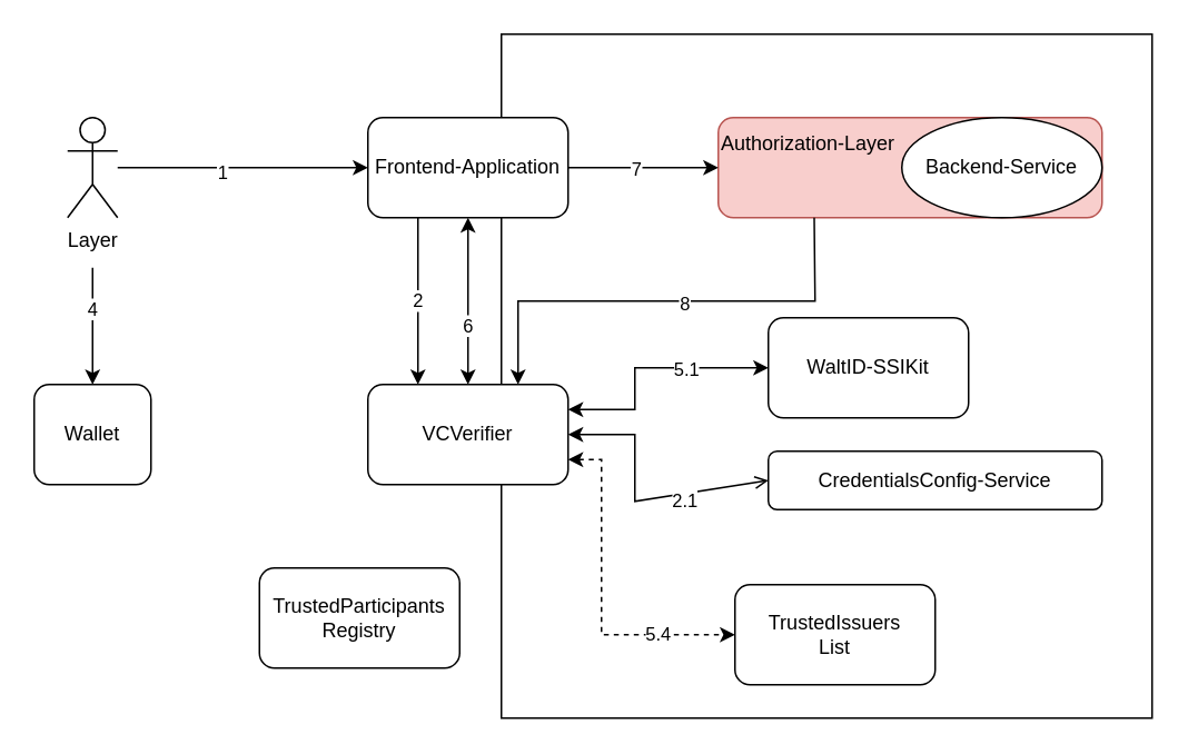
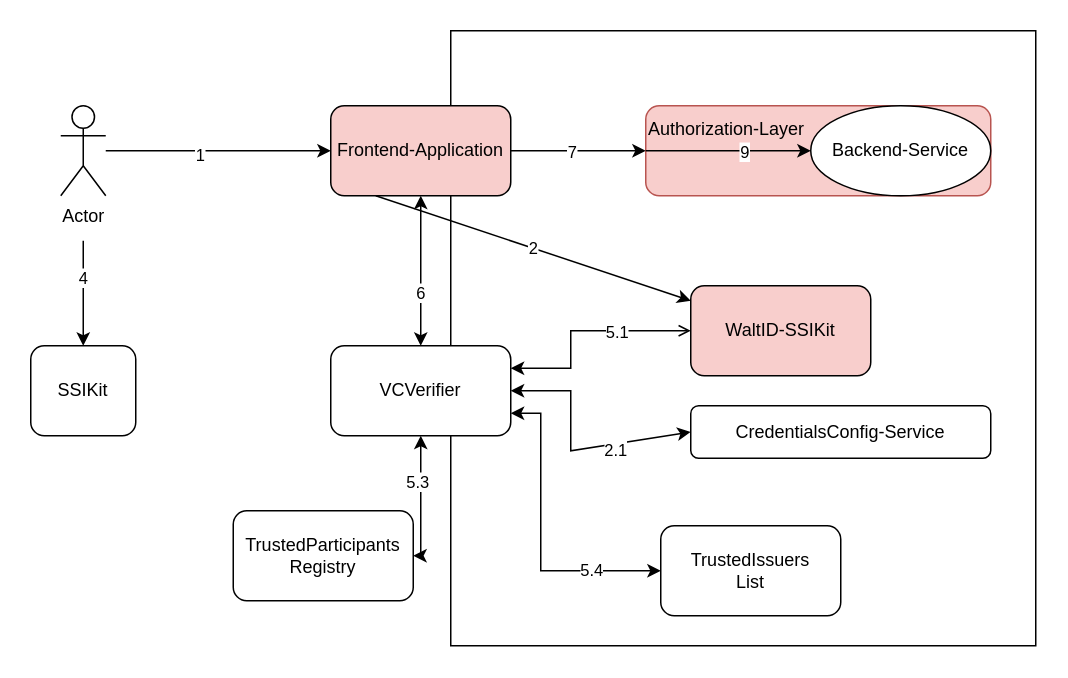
  <mxCell id="0" />
  <mxCell id="1" parent="0" />
  <mxCell id="2" value="" style="rounded=0;whiteSpace=wrap;html=1;" parent="1" vertex="1"><mxGeometry x="300" y="20" width="390" height="410" as="geometry" /></mxCell>
  <mxCell id="3" value="&lt;div align=&quot;left&quot;&gt;Authorization-Layer&lt;/div&gt;&lt;div&gt;&lt;br&gt;&lt;/div&gt;&lt;div&gt;&lt;br&gt;&lt;/div&gt;" style="rounded=1;whiteSpace=wrap;html=1;align=left;fillColor=#f8cecc;strokeColor=#b85450;" parent="1" vertex="1"><mxGeometry x="430" y="70" width="230" height="60" as="geometry" /></mxCell>
  <mxCell id="4" value="Backend-Service" style="ellipse;whiteSpace=wrap;html=1;" parent="1" vertex="1"><mxGeometry x="540" y="70" width="120" height="60" as="geometry" /></mxCell>
- <mxCell id="5" value="Frontend-Application" style="rounded=1;whiteSpace=wrap;html=1;" parent="1" vertex="1"><mxGeometry x="220" y="70" width="120" height="60" as="geometry" /></mxCell>
+ <mxCell id="5" value="Frontend-Application" style="rounded=1;whiteSpace=wrap;html=1;fillColor=#f8cecc;" parent="1" vertex="1"><mxGeometry x="220" y="70" width="120" height="60" as="geometry" /></mxCell>
  <mxCell id="6" value="VCVerifier" style="rounded=1;whiteSpace=wrap;html=1;" parent="1" vertex="1"><mxGeometry x="220" y="230" width="120" height="60" as="geometry" /></mxCell>
- <mxCell id="7" value="WaltID-SSIKit" style="rounded=1;whiteSpace=wrap;html=1;" parent="1" vertex="1"><mxGeometry x="460" y="190" width="120" height="60" as="geometry" /></mxCell>
- <mxCell id="8" value="Layer" style="shape=umlActor;verticalLabelPosition=bottom;verticalAlign=top;html=1;outlineConnect=0;" parent="1" vertex="1"><mxGeometry x="40" y="70" width="30" height="60" as="geometry" /></mxCell>
- <mxCell id="9" value="Wallet" style="rounded=1;whiteSpace=wrap;html=1;" parent="1" vertex="1"><mxGeometry x="20" y="230" width="70" height="60" as="geometry" /></mxCell>
+ <mxCell id="7" value="WaltID-SSIKit" style="rounded=1;whiteSpace=wrap;html=1;fillColor=#f8cecc;" parent="1" vertex="1"><mxGeometry x="460" y="190" width="120" height="60" as="geometry" /></mxCell>
+ <mxCell id="8" value="Actor" style="shape=umlActor;verticalLabelPosition=bottom;verticalAlign=top;html=1;outlineConnect=0;" parent="1" vertex="1"><mxGeometry x="40" y="70" width="30" height="60" as="geometry" /></mxCell>
+ <mxCell id="9" value="SSIKit" style="rounded=1;whiteSpace=wrap;html=1;" parent="1" vertex="1"><mxGeometry x="20" y="230" width="70" height="60" as="geometry" /></mxCell>
  <mxCell id="10" value="" style="endArrow=classic;html=1;rounded=0;entryX=0;entryY=0.5;entryDx=0;entryDy=0;" parent="1" target="5" edge="1"><mxGeometry width="50" height="50" relative="1" as="geometry"><mxPoint x="70" y="100" as="sourcePoint" /><mxPoint x="170" y="50" as="targetPoint" /></mxGeometry></mxCell>
  <mxCell id="11" value="1" style="edgeLabel;html=1;align=center;verticalAlign=middle;resizable=0;points=[];" parent="10" vertex="1" connectable="0"><mxGeometry x="-0.173" y="-2" relative="1" as="geometry"><mxPoint as="offset" /></mxGeometry></mxCell>
- <mxCell id="12" value="2" style="endArrow=classic;html=1;rounded=0;exitX=0.25;exitY=1;exitDx=0;exitDy=0;entryX=0.25;entryY=0;entryDx=0;entryDy=0;" parent="1" source="5" target="6" edge="1"><mxGeometry width="50" height="50" relative="1" as="geometry"><mxPoint x="50" y="370" as="sourcePoint" /><mxPoint x="100" y="320" as="targetPoint" /></mxGeometry></mxCell>
+ <mxCell id="12" value="2" style="endArrow=classic;html=1;rounded=0;exitX=0.25;exitY=1;exitDx=0;exitDy=0;" parent="1" source="5" target="7" edge="1"><mxGeometry width="50" height="50" relative="1" as="geometry"><mxPoint x="50" y="370" as="sourcePoint" /><mxPoint x="100" y="320" as="targetPoint" /></mxGeometry></mxCell>
  <mxCell id="13" value="" style="endArrow=classic;html=1;rounded=0;" parent="1" target="9" edge="1"><mxGeometry width="50" height="50" relative="1" as="geometry"><mxPoint x="55" y="160" as="sourcePoint" /><mxPoint x="-30" y="140" as="targetPoint" /></mxGeometry></mxCell>
  <mxCell id="14" value="4" style="edgeLabel;html=1;align=center;verticalAlign=middle;resizable=0;points=[];" parent="13" vertex="1" connectable="0"><mxGeometry x="-0.314" y="-1" relative="1" as="geometry"><mxPoint as="offset" /></mxGeometry></mxCell>
  <mxCell id="15" value="" style="endArrow=classic;html=1;rounded=0;entryX=0.5;entryY=1;entryDx=0;entryDy=0;startArrow=classic;startFill=1;" parent="1" target="5" edge="1"><mxGeometry width="50" height="50" relative="1" as="geometry"><mxPoint x="280" y="230" as="sourcePoint" /><mxPoint x="230" y="370" as="targetPoint" /></mxGeometry></mxCell>
  <mxCell id="16" value="6" style="edgeLabel;html=1;align=center;verticalAlign=middle;resizable=0;points=[];" parent="15" vertex="1" connectable="0"><mxGeometry x="-0.28" y="1" relative="1" as="geometry"><mxPoint as="offset" /></mxGeometry></mxCell>
- <mxCell id="17" value="" style="endArrow=classic;startArrow=classic;html=1;rounded=0;entryX=0;entryY=0.5;entryDx=0;entryDy=0;exitX=1;exitY=0.25;exitDx=0;exitDy=0;" parent="1" source="6" target="7" edge="1"><mxGeometry width="50" height="50" relative="1" as="geometry"><mxPoint x="200" y="460" as="sourcePoint" /><mxPoint x="250" y="410" as="targetPoint" /><Array as="points"><mxPoint x="380" y="245" /><mxPoint x="380" y="220" /></Array></mxGeometry></mxCell>
+ <mxCell id="17" value="" style="endArrow=open;startArrow=classic;html=1;rounded=0;entryX=0;entryY=0.5;entryDx=0;entryDy=0;exitX=1;exitY=0.25;exitDx=0;exitDy=0;" parent="1" source="6" target="7" edge="1"><mxGeometry width="50" height="50" relative="1" as="geometry"><mxPoint x="200" y="460" as="sourcePoint" /><mxPoint x="250" y="410" as="targetPoint" /><Array as="points"><mxPoint x="380" y="245" /><mxPoint x="380" y="220" /></Array></mxGeometry></mxCell>
  <mxCell id="18" value="5.1" style="edgeLabel;html=1;align=center;verticalAlign=middle;resizable=0;points=[];" parent="17" vertex="1" connectable="0"><mxGeometry x="0.15" y="-1" relative="1" as="geometry"><mxPoint x="12" y="-1" as="offset" /></mxGeometry></mxCell>
  <mxCell id="19" value="" style="endArrow=classic;html=1;rounded=0;exitX=1;exitY=0.5;exitDx=0;exitDy=0;" parent="1" source="5" edge="1"><mxGeometry width="50" height="50" relative="1" as="geometry"><mxPoint x="380" y="-20" as="sourcePoint" /><mxPoint x="430" y="100" as="targetPoint" /></mxGeometry></mxCell>
  <mxCell id="20" value="7" style="edgeLabel;html=1;align=center;verticalAlign=middle;resizable=0;points=[];" parent="19" vertex="1" connectable="0"><mxGeometry x="-0.56" relative="1" as="geometry"><mxPoint x="20" as="offset" /></mxGeometry></mxCell>
- <mxCell id="21" value="" style="endArrow=classic;html=1;rounded=0;exitX=0.25;exitY=1;exitDx=0;exitDy=0;entryX=0.75;entryY=0;entryDx=0;entryDy=0;" parent="1" source="3" target="6" edge="1"><mxGeometry width="50" height="50" relative="1" as="geometry"><mxPoint x="370" y="200" as="sourcePoint" /><mxPoint x="420" y="150" as="targetPoint" /><Array as="points"><mxPoint x="488" y="180" /><mxPoint x="310" y="180" /></Array></mxGeometry></mxCell>
- <mxCell id="22" value="8" style="edgeLabel;html=1;align=center;verticalAlign=middle;resizable=0;points=[];" parent="21" vertex="1" connectable="0"><mxGeometry x="-0.073" y="1" relative="1" as="geometry"><mxPoint as="offset" /></mxGeometry></mxCell>
+ <mxCell id="23" value="" style="endArrow=classic;html=1;rounded=0;entryX=0;entryY=0.5;entryDx=0;entryDy=0;" parent="1" source="3" target="4" edge="1"><mxGeometry width="50" height="50" relative="1" as="geometry"><mxPoint x="310" y="230" as="sourcePoint" /><mxPoint x="360" y="180" as="targetPoint" /></mxGeometry></mxCell>
+ <mxCell id="24" value="9" style="edgeLabel;html=1;align=center;verticalAlign=middle;resizable=0;points=[];" parent="23" vertex="1" connectable="0"><mxGeometry x="0.258" y="-2" relative="1" as="geometry"><mxPoint x="-4" y="-2" as="offset" /></mxGeometry></mxCell>
  <mxCell id="25" value="CredentialsConfig-Service" style="rounded=1;whiteSpace=wrap;html=1;" vertex="1" parent="1"><mxGeometry x="460" y="270" width="200" height="35" as="geometry" /></mxCell>
- <mxCell id="26" value="" style="endArrow=open;html=1;rounded=0;entryX=0;entryY=0.5;entryDx=0;entryDy=0;exitX=1;exitY=0.5;exitDx=0;exitDy=0;startArrow=classic;startFill=1;" edge="1" parent="1" source="6" target="25"><mxGeometry width="50" height="50" relative="1" as="geometry"><mxPoint x="220" y="380" as="sourcePoint" /><mxPoint x="270" y="330" as="targetPoint" /><Array as="points"><mxPoint x="380" y="260" /><mxPoint x="380" y="300" /></Array></mxGeometry></mxCell>
+ <mxCell id="26" value="" style="endArrow=classic;html=1;rounded=0;entryX=0;entryY=0.5;entryDx=0;entryDy=0;exitX=1;exitY=0.5;exitDx=0;exitDy=0;startArrow=classic;startFill=1;" edge="1" parent="1" source="6" target="25"><mxGeometry width="50" height="50" relative="1" as="geometry"><mxPoint x="220" y="380" as="sourcePoint" /><mxPoint x="270" y="330" as="targetPoint" /><Array as="points"><mxPoint x="380" y="260" /><mxPoint x="380" y="300" /></Array></mxGeometry></mxCell>
  <mxCell id="27" value="2.1" style="edgeLabel;html=1;align=center;verticalAlign=middle;resizable=0;points=[];" vertex="1" connectable="0" parent="26"><mxGeometry x="0.007" y="2" relative="1" as="geometry"><mxPoint x="29" y="2" as="offset" /></mxGeometry></mxCell>
  <mxCell id="28" value="&lt;div&gt;TrustedParticipants&lt;/div&gt;&lt;div&gt;Registry&lt;/div&gt;" style="rounded=1;whiteSpace=wrap;html=1;" vertex="1" parent="1"><mxGeometry x="155" y="340" width="120" height="60" as="geometry" /></mxCell>
  <mxCell id="29" value="&lt;div&gt;TrustedIssuers&lt;/div&gt;&lt;div&gt;List&lt;br&gt;&lt;/div&gt;" style="rounded=1;whiteSpace=wrap;html=1;" vertex="1" parent="1"><mxGeometry x="440" y="350" width="120" height="60" as="geometry" /></mxCell>
- <mxCell id="30" value="5.4" style="endArrow=classic;html=1;rounded=0;entryX=0;entryY=0.5;entryDx=0;entryDy=0;exitX=1;exitY=0.75;exitDx=0;exitDy=0;startArrow=classic;startFill=1;dashed=1;" edge="1" parent="1" source="6" target="29"><mxGeometry x="0.556" width="50" height="50" relative="1" as="geometry"><mxPoint x="360" y="390" as="sourcePoint" /><mxPoint x="410" y="340" as="targetPoint" /><Array as="points"><mxPoint x="360" y="275" /><mxPoint x="360" y="380" /></Array><mxPoint as="offset" /></mxGeometry></mxCell>
+ <mxCell id="30" value="5.4" style="endArrow=classic;html=1;rounded=0;entryX=0;entryY=0.5;entryDx=0;entryDy=0;exitX=1;exitY=0.75;exitDx=0;exitDy=0;startArrow=classic;startFill=1;" edge="1" parent="1" source="6" target="29"><mxGeometry x="0.556" width="50" height="50" relative="1" as="geometry"><mxPoint x="360" y="390" as="sourcePoint" /><mxPoint x="410" y="340" as="targetPoint" /><Array as="points"><mxPoint x="360" y="275" /><mxPoint x="360" y="380" /></Array><mxPoint as="offset" /></mxGeometry></mxCell>
+ <mxCell id="31" value="" style="endArrow=classic;startArrow=classic;html=1;rounded=0;entryX=0.5;entryY=1;entryDx=0;entryDy=0;exitX=1;exitY=0.5;exitDx=0;exitDy=0;" edge="1" parent="1" source="28" target="6"><mxGeometry width="50" height="50" relative="1" as="geometry"><mxPoint x="210" y="460" as="sourcePoint" /><mxPoint x="260" y="410" as="targetPoint" /><Array as="points"><mxPoint x="280" y="370" /></Array></mxGeometry></mxCell>
+ <mxCell id="32" value="5.3" style="edgeLabel;html=1;align=center;verticalAlign=middle;resizable=0;points=[];" vertex="1" connectable="0" parent="31"><mxGeometry x="0.292" y="3" relative="1" as="geometry"><mxPoint as="offset" /></mxGeometry></mxCell>
